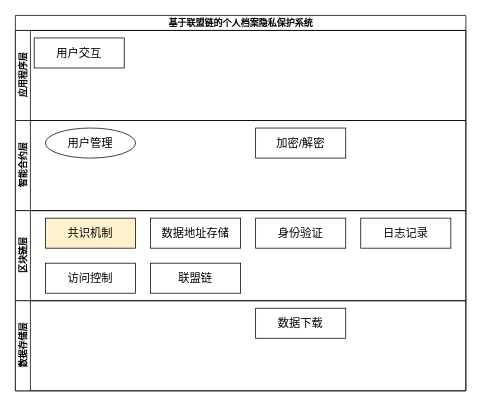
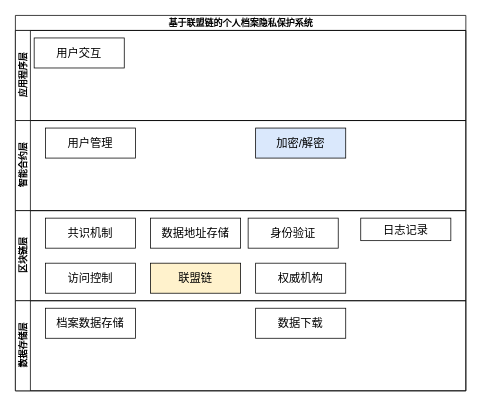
  <mxCell id="0" />
  <mxCell id="1" parent="0" />
  <mxCell id="2" value="&lt;b&gt;基于联盟链的个人档案隐私保护系统&lt;/b&gt;" style="swimlane;childLayout=stackLayout;resizeParent=1;resizeParentMax=0;horizontal=1;startSize=20;horizontalStack=0;html=1;" vertex="1" parent="1"><mxGeometry x="20" y="20" width="600" height="500" as="geometry"><mxRectangle x="230" y="340" width="70" height="30" as="alternateBounds" /></mxGeometry></mxCell>
  <mxCell id="3" value="应用程序层" style="swimlane;startSize=20;horizontal=0;html=1;" vertex="1" parent="2"><mxGeometry y="20" width="600" height="120" as="geometry"><mxRectangle y="20" width="480" height="30" as="alternateBounds" /></mxGeometry></mxCell>
  <mxCell id="4" value="&lt;font style=&quot;font-size: 15px;&quot;&gt;用户交互&lt;/font&gt;" style="whiteSpace=wrap;html=1;" vertex="1" parent="3"><mxGeometry x="25" y="10" width="120" height="40" as="geometry" /></mxCell>
  <mxCell id="5" value="智能合约层" style="swimlane;startSize=20;horizontal=0;html=1;" vertex="1" parent="2"><mxGeometry y="140" width="600" height="120" as="geometry"><mxRectangle y="140" width="600" height="40" as="alternateBounds" /></mxGeometry></mxCell>
- <mxCell id="6" value="&lt;font style=&quot;font-size: 15px;&quot;&gt;用户管理&lt;/font&gt;" style="ellipse;whiteSpace=wrap;html=1;" vertex="1" parent="5"><mxGeometry x="40" y="10" width="120" height="40" as="geometry" /></mxCell>
- <mxCell id="7" value="&lt;font style=&quot;font-size: 15px;&quot;&gt;加密/解密&lt;/font&gt;" style="whiteSpace=wrap;html=1;" vertex="1" parent="5"><mxGeometry x="320" y="10" width="120" height="40" as="geometry" /></mxCell>
+ <mxCell id="6" value="&lt;font style=&quot;font-size: 15px;&quot;&gt;用户管理&lt;/font&gt;" style="whiteSpace=wrap;html=1;" vertex="1" parent="5"><mxGeometry x="40" y="10" width="120" height="40" as="geometry" /></mxCell>
+ <mxCell id="7" value="&lt;font style=&quot;font-size: 15px;&quot;&gt;加密/解密&lt;/font&gt;" style="whiteSpace=wrap;html=1;fillColor=#dae8fc;" vertex="1" parent="5"><mxGeometry x="320" y="10" width="120" height="40" as="geometry" /></mxCell>
  <mxCell id="8" value="区块链层" style="swimlane;startSize=20;horizontal=0;html=1;" vertex="1" parent="2"><mxGeometry y="260" width="600" height="120" as="geometry" /></mxCell>
- <mxCell id="9" value="&lt;font style=&quot;font-size: 15px;&quot;&gt;共识机制&lt;/font&gt;" style="whiteSpace=wrap;html=1;fillColor=#fff2cc;" vertex="1" parent="8"><mxGeometry x="40" y="10" width="120" height="40" as="geometry" /></mxCell>
+ <mxCell id="9" value="&lt;font style=&quot;font-size: 15px;&quot;&gt;共识机制&lt;/font&gt;" style="whiteSpace=wrap;html=1;" vertex="1" parent="8"><mxGeometry x="40" y="10" width="120" height="40" as="geometry" /></mxCell>
  <mxCell id="10" value="&lt;font style=&quot;font-size: 15px;&quot;&gt;数据地址存储&lt;/font&gt;" style="whiteSpace=wrap;html=1;" vertex="1" parent="8"><mxGeometry x="180" y="10" width="120" height="40" as="geometry" /></mxCell>
- <mxCell id="11" value="&lt;font style=&quot;font-size: 15px;&quot;&gt;身份验证&lt;/font&gt;" style="whiteSpace=wrap;html=1;" vertex="1" parent="8"><mxGeometry x="320" y="10" width="120" height="40" as="geometry" /></mxCell>
+ <mxCell id="11" value="&lt;font style=&quot;font-size: 15px;&quot;&gt;身份验证&lt;/font&gt;" style="whiteSpace=wrap;html=1;" vertex="1" parent="8"><mxGeometry x="310" y="10" width="120" height="40" as="geometry" /></mxCell>
  <mxCell id="12" value="&lt;font style=&quot;font-size: 15px;&quot;&gt;访问控制&lt;/font&gt;" style="whiteSpace=wrap;html=1;" vertex="1" parent="8"><mxGeometry x="40" y="70" width="120" height="40" as="geometry" /></mxCell>
- <mxCell id="13" value="&lt;font style=&quot;font-size: 15px;&quot;&gt;联盟链&lt;/font&gt;" style="whiteSpace=wrap;html=1;" vertex="1" parent="8"><mxGeometry x="180" y="70" width="120" height="40" as="geometry" /></mxCell>
- <mxCell id="15" value="&lt;font style=&quot;font-size: 15px;&quot;&gt;日志记录&lt;/font&gt;" style="whiteSpace=wrap;html=1;" vertex="1" parent="8"><mxGeometry x="460" y="10" width="120" height="40" as="geometry" /></mxCell>
+ <mxCell id="13" value="&lt;font style=&quot;font-size: 15px;&quot;&gt;联盟链&lt;/font&gt;" style="whiteSpace=wrap;html=1;fillColor=#fff2cc;" vertex="1" parent="8"><mxGeometry x="180" y="70" width="120" height="40" as="geometry" /></mxCell>
+ <mxCell id="14" value="&lt;span style=&quot;font-size: 15px;&quot;&gt;权威机构&lt;/span&gt;" style="whiteSpace=wrap;html=1;" vertex="1" parent="8"><mxGeometry x="320" y="70" width="120" height="40" as="geometry" /></mxCell>
+ <mxCell id="15" value="&lt;font style=&quot;font-size: 15px;&quot;&gt;日志记录&lt;/font&gt;" style="whiteSpace=wrap;html=1;" vertex="1" parent="8"><mxGeometry x="460" y="10" width="120" height="30" as="geometry" /></mxCell>
  <mxCell id="16" value="数据存储层" style="swimlane;startSize=20;horizontal=0;html=1;" vertex="1" parent="2"><mxGeometry y="380" width="600" height="120" as="geometry" /></mxCell>
+ <mxCell id="17" value="&lt;font style=&quot;font-size: 15px;&quot;&gt;档案数据存储&lt;/font&gt;" style="whiteSpace=wrap;html=1;" vertex="1" parent="16"><mxGeometry x="40" y="10" width="120" height="40" as="geometry" /></mxCell>
  <mxCell id="18" value="&lt;font style=&quot;font-size: 15px;&quot;&gt;数据下载&lt;/font&gt;" style="whiteSpace=wrap;html=1;" vertex="1" parent="16"><mxGeometry x="320" y="10" width="120" height="40" as="geometry" /></mxCell>
